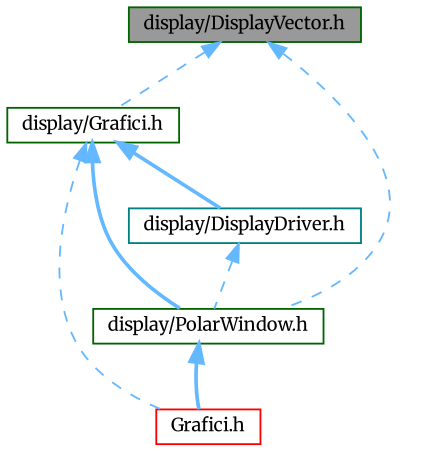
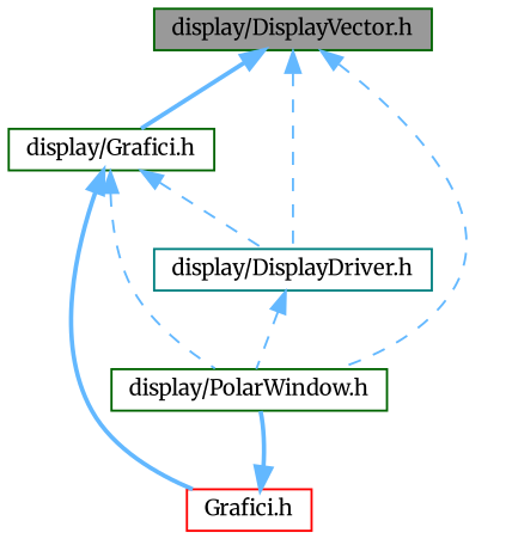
  digraph {
    fontname=Merriweather
    node [color=darkgreen fillcolor=white fontname=Merriweather fontsize=10 shape=box style=filled]
    edge [color=steelblue1 dir=back fontname=Merriweather fontsize=10 labelfontname=Helvetica labelfontsize=10 style=dashed]
    n1 [fillcolor=grey60 fontcolor=black height=0.2 label="display/DisplayVector.h" width=0.4]
    n2 [color=teal height=0.2 label="display/DisplayDriver.h" width=0.4]
    n3 [height=0.2 label="display/Grafici.h" width=0.4]
    n4 [height=0.2 label="display/PolarWindow.h" width=0.4]
    n5 [color=red height=0.2 label="Grafici.h" width=0.4]
-   n1 -> n3
+   n1 -> n2
+   n1 -> n3 [style=bold]
    n1 -> n4
    n2 -> n4
-   n3 -> n2 [style=bold]
-   n3 -> n4 [style=bold]
-   n3 -> n5
-   n4 -> n5 [style=bold]
+   n3 -> n2
+   n3 -> n4
+   n3 -> n5 [style=bold]
+   n5 -> n4 [style=bold]
  }
